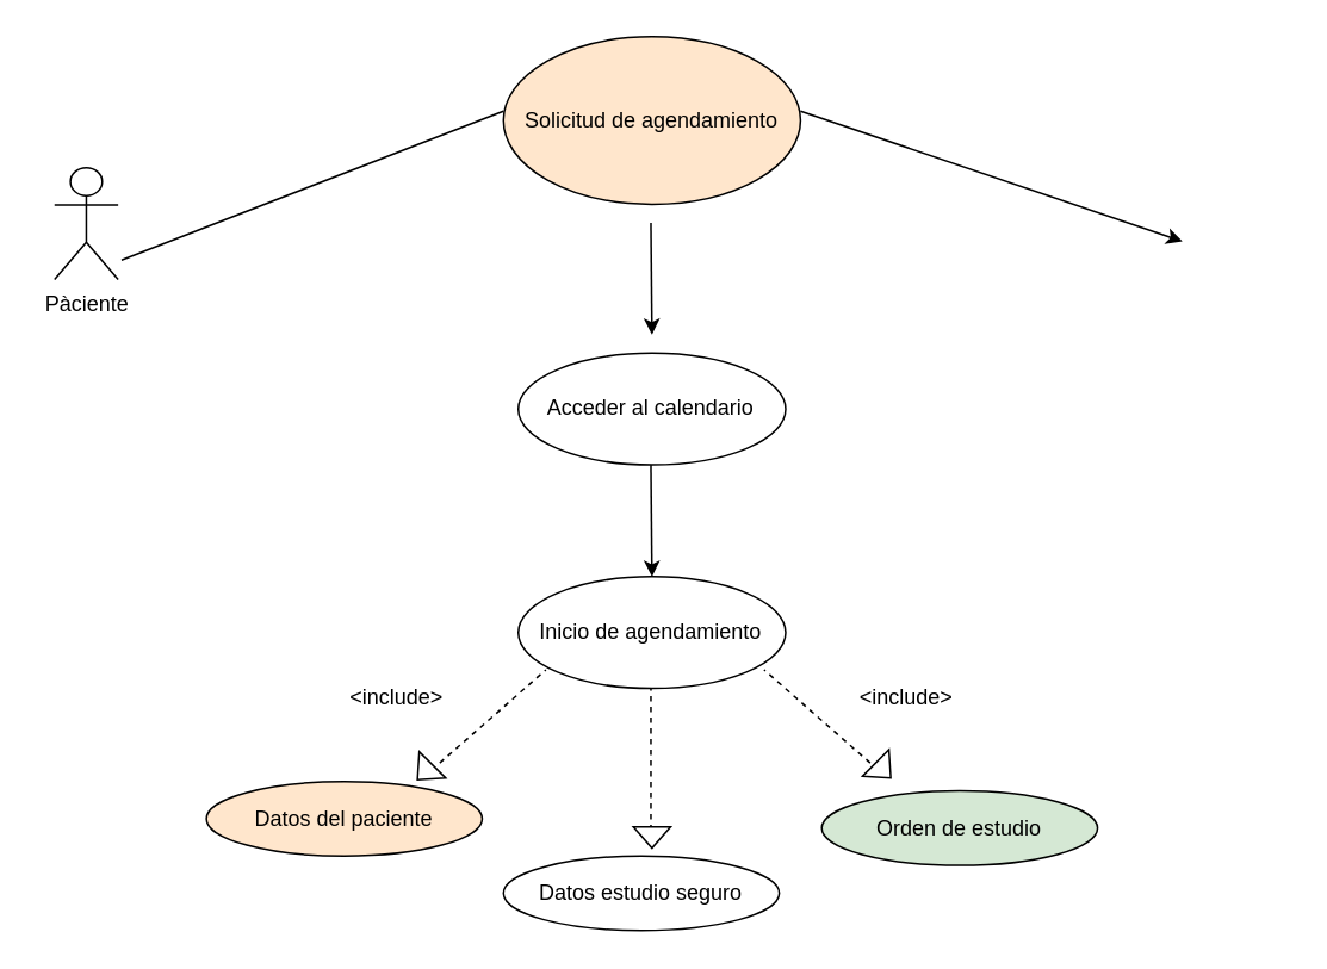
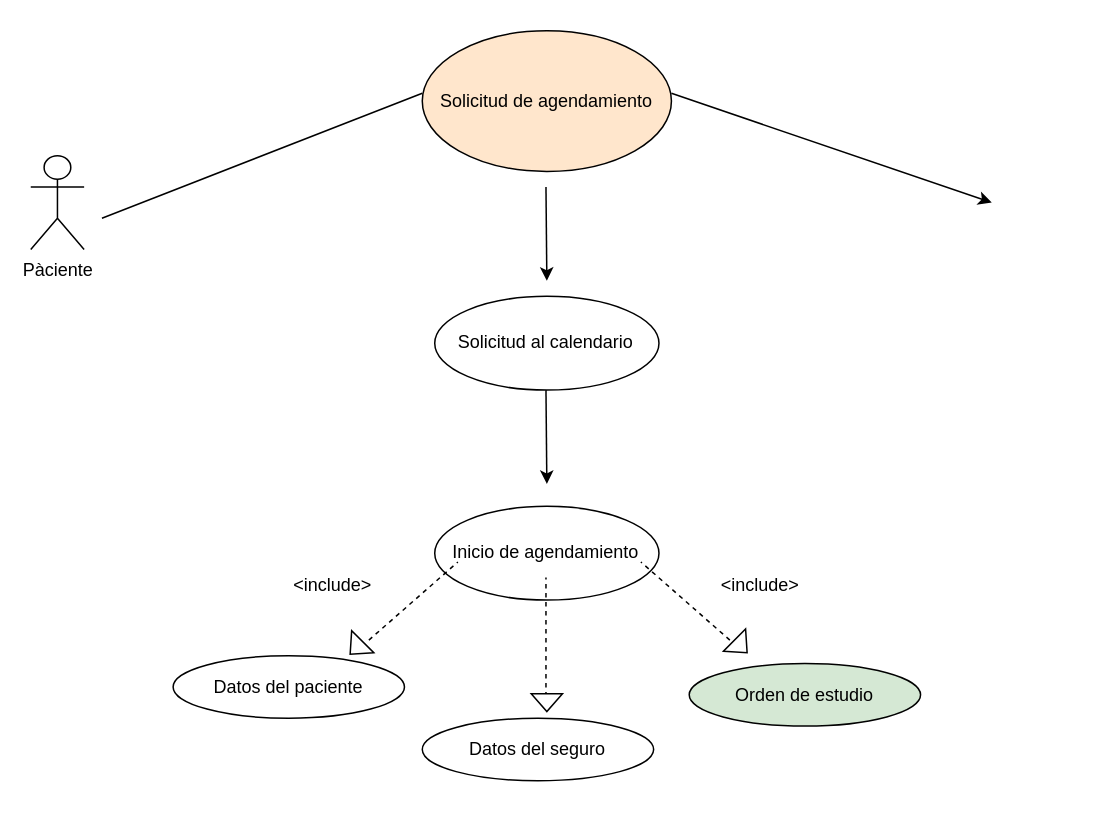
  <mxCell id="0" />
  <mxCell id="1" parent="0" />
  <mxCell id="2" value="" style="group" vertex="1" connectable="0" parent="1"><mxGeometry x="20" y="20" width="700" height="500" as="geometry" /></mxCell>
- <mxCell id="3" value="Pàciente" style="shape=umlActor;verticalLabelPosition=bottom;verticalAlign=top;html=1;outlineConnect=0;" vertex="1" parent="2"><mxGeometry x="10" y="73.333" width="35.593" height="62.5" as="geometry" /></mxCell>
+ <mxCell id="3" value="Pàciente" style="shape=umlActor;verticalLabelPosition=bottom;verticalAlign=top;html=1;outlineConnect=0;" vertex="1" parent="2"><mxGeometry y="83.333" width="35.593" height="62.5" as="geometry" /></mxCell>
  <mxCell id="4" value="Solicitud de agendamiento" style="ellipse;whiteSpace=wrap;html=1;fillColor=#ffe6cc;" vertex="1" parent="2"><mxGeometry x="261.017" width="166.102" height="93.75" as="geometry" /></mxCell>
  <mxCell id="5" value="" style="endArrow=none;html=1;rounded=0;" edge="1" parent="2"><mxGeometry width="50" height="50" relative="1" as="geometry"><mxPoint x="47.458" y="125.0" as="sourcePoint" /><mxPoint x="261.017" y="41.667" as="targetPoint" /></mxGeometry></mxCell>
  <mxCell id="6" value="" style="endArrow=classic;html=1;rounded=0;" edge="1" parent="2"><mxGeometry width="50" height="50" relative="1" as="geometry"><mxPoint x="427.119" y="41.667" as="sourcePoint" /><mxPoint x="640.678" y="114.583" as="targetPoint" /></mxGeometry></mxCell>
  <mxCell id="7" value="" style="endArrow=classic;html=1;rounded=0;" edge="1" parent="2"><mxGeometry width="50" height="50" relative="1" as="geometry"><mxPoint x="343.475" y="104.167" as="sourcePoint" /><mxPoint x="344.068" y="166.667" as="targetPoint" /></mxGeometry></mxCell>
- <mxCell id="8" value="Acceder al calendario" style="ellipse;whiteSpace=wrap;html=1;" vertex="1" parent="2"><mxGeometry x="269.322" y="177.083" width="149.492" height="62.5" as="geometry" /></mxCell>
+ <mxCell id="8" value="Solicitud al calendario" style="ellipse;whiteSpace=wrap;html=1;" vertex="1" parent="2"><mxGeometry x="269.322" y="177.083" width="149.492" height="62.5" as="geometry" /></mxCell>
  <mxCell id="9" value="" style="endArrow=classic;html=1;rounded=0;" edge="1" parent="2"><mxGeometry width="50" height="50" relative="1" as="geometry"><mxPoint x="343.475" y="239.583" as="sourcePoint" /><mxPoint x="344.068" y="302.083" as="targetPoint" /></mxGeometry></mxCell>
- <mxCell id="10" value="Inicio de agendamiento" style="ellipse;whiteSpace=wrap;html=1;" vertex="1" parent="2"><mxGeometry x="269.322" y="302.083" width="149.492" height="62.5" as="geometry" /></mxCell>
+ <mxCell id="10" value="Inicio de agendamiento" style="ellipse;whiteSpace=wrap;html=1;" vertex="1" parent="2"><mxGeometry x="269.322" y="317.083" width="149.492" height="62.5" as="geometry" /></mxCell>
  <mxCell id="11" value="" style="endArrow=none;dashed=1;html=1;rounded=0;" edge="1" parent="2"><mxGeometry width="50" height="50" relative="1" as="geometry"><mxPoint x="225.424" y="406.25" as="sourcePoint" /><mxPoint x="284.746" y="354.167" as="targetPoint" /></mxGeometry></mxCell>
  <mxCell id="12" value="" style="triangle;whiteSpace=wrap;html=1;rotation=135;" vertex="1" parent="2"><mxGeometry x="211.186" y="401.042" width="11.864" height="20.833" as="geometry" /></mxCell>
  <mxCell id="13" value="" style="endArrow=none;dashed=1;html=1;rounded=0;flipH=1;" edge="1" parent="2"><mxGeometry width="50" height="50" relative="1" as="geometry"><mxPoint x="405.763" y="406.25" as="sourcePoint" /><mxPoint x="465.085" y="354.167" as="targetPoint" /></mxGeometry></mxCell>
  <mxCell id="14" value="" style="triangle;whiteSpace=wrap;html=1;rotation=-135;flipH=1;" vertex="1" parent="2"><mxGeometry x="467.458" y="400" width="11.864" height="20.833" as="geometry" /></mxCell>
  <mxCell id="15" value="" style="endArrow=none;dashed=1;html=1;rounded=0;" edge="1" parent="2"><mxGeometry width="50" height="50" relative="1" as="geometry"><mxPoint x="343.475" y="443.75" as="sourcePoint" /><mxPoint x="343.475" y="364.583" as="targetPoint" /></mxGeometry></mxCell>
  <mxCell id="16" value="" style="triangle;whiteSpace=wrap;html=1;rotation=-90;flipH=1;" vertex="1" parent="2"><mxGeometry x="338.136" y="437.5" width="11.864" height="20.833" as="geometry" /></mxCell>
- <mxCell id="17" value="Datos del paciente" style="ellipse;whiteSpace=wrap;html=1;fillColor=#ffe6cc;" vertex="1" parent="2"><mxGeometry x="94.915" y="416.667" width="154.237" height="41.667" as="geometry" /></mxCell>
- <mxCell id="18" value="Datos estudio seguro" style="ellipse;whiteSpace=wrap;html=1;" vertex="1" parent="2"><mxGeometry x="261.017" y="458.333" width="154.237" height="41.667" as="geometry" /></mxCell>
+ <mxCell id="17" value="Datos del paciente" style="ellipse;whiteSpace=wrap;html=1;" vertex="1" parent="2"><mxGeometry x="94.915" y="416.667" width="154.237" height="41.667" as="geometry" /></mxCell>
+ <mxCell id="18" value="Datos del seguro" style="ellipse;whiteSpace=wrap;html=1;" vertex="1" parent="2"><mxGeometry x="261.017" y="458.333" width="154.237" height="41.667" as="geometry" /></mxCell>
  <mxCell id="19" value="Orden de estudio" style="ellipse;whiteSpace=wrap;html=1;fillColor=#d5e8d4;" vertex="1" parent="2"><mxGeometry x="438.983" y="421.875" width="154.237" height="41.667" as="geometry" /></mxCell>
  <mxCell id="20" value="&amp;lt;include&amp;gt;" style="text;html=1;strokeColor=none;fillColor=none;align=center;verticalAlign=middle;whiteSpace=wrap;rounded=0;" vertex="1" parent="2"><mxGeometry x="166.102" y="354.167" width="71.186" height="31.25" as="geometry" /></mxCell>
  <mxCell id="21" value="&amp;lt;include&amp;gt;" style="text;html=1;strokeColor=none;fillColor=none;align=center;verticalAlign=middle;whiteSpace=wrap;rounded=0;" vertex="1" parent="2"><mxGeometry x="450.847" y="354.167" width="71.186" height="31.25" as="geometry" /></mxCell>
